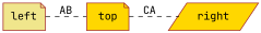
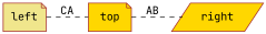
  graph {
    fontname="JetBrains Mono"
    rankdir=LR
    node [color=brown fillcolor=gold fontname="JetBrains Mono" shape=note style=filled]
    edge [fontname="JetBrains Mono" style=dashed]
    n1 [label=top]
    n2 [label=right shape=parallelogram]
    n3 [fillcolor=khaki label=left]
-   n1 -- n2 [label=CA]
-   n3 -- n1 [label=AB]
+   n1 -- n2 [label=AB]
+   n3 -- n1 [label=CA]
  }
